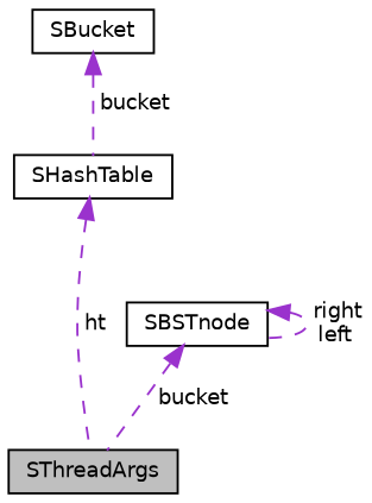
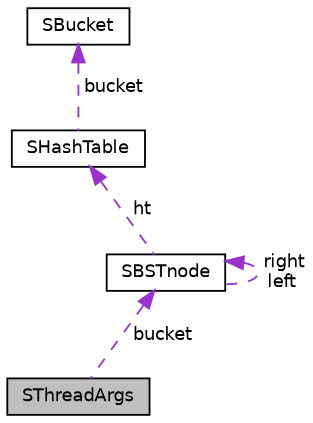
  digraph {
    node [color=black fillcolor=white fontname=Helvetica fontsize=10 shape=record style=filled]
    edge [color=darkorchid3 dir=back fontname=Helvetica fontsize=10 labelfontname=Helvetica labelfontsize=10 style=dashed]
    n1 [fillcolor=grey75 fontcolor=black height=0.2 label=SThreadArgs width=0.4]
    n2 [height=0.2 label=SHashTable width=0.4]
    n3 [height=0.2 label=SBucket width=0.4]
    n4 [height=0.2 label=SBSTnode width=0.4]
-   n2 -> n1 [label=" ht"]
+   n2 -> n4 [label=" ht"]
    n3 -> n2 [label=" bucket"]
    n4 -> n1 [label=" bucket"]
    n4 -> n4 [label=" right\nleft"]
  }
